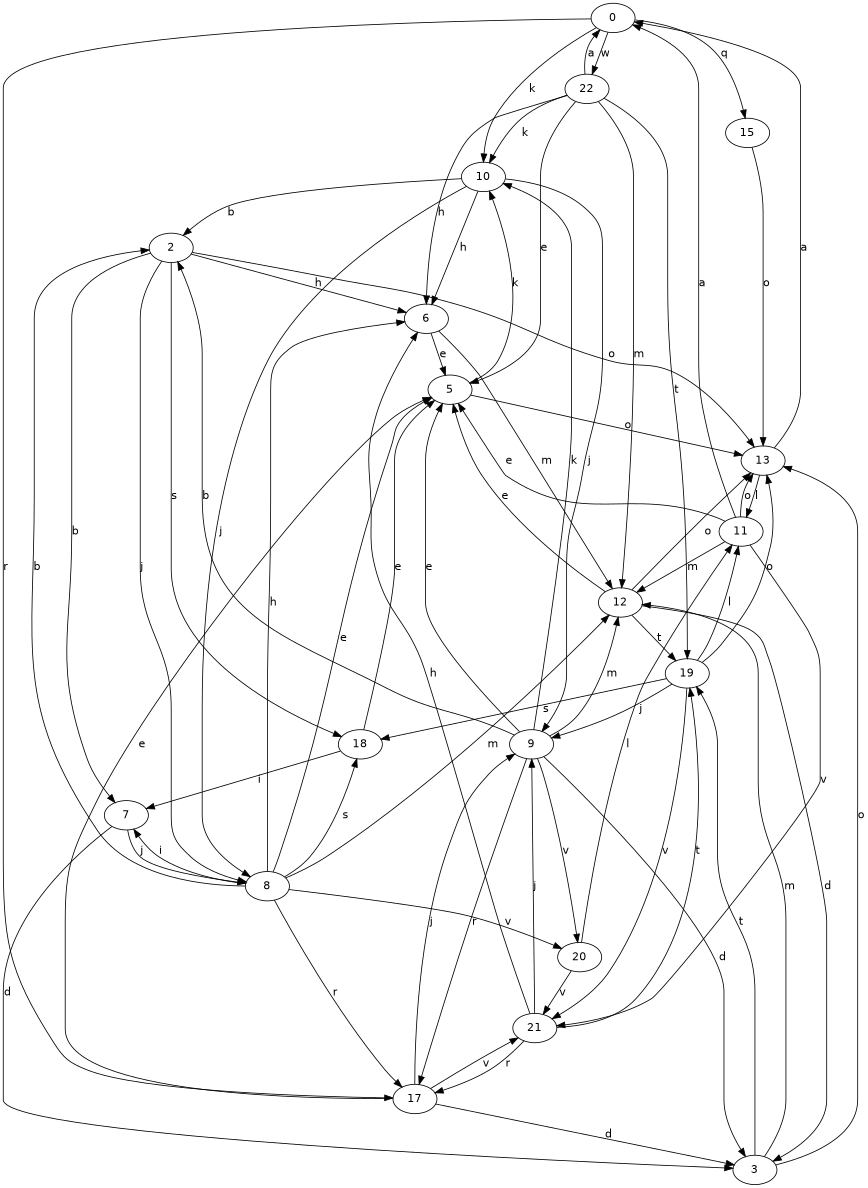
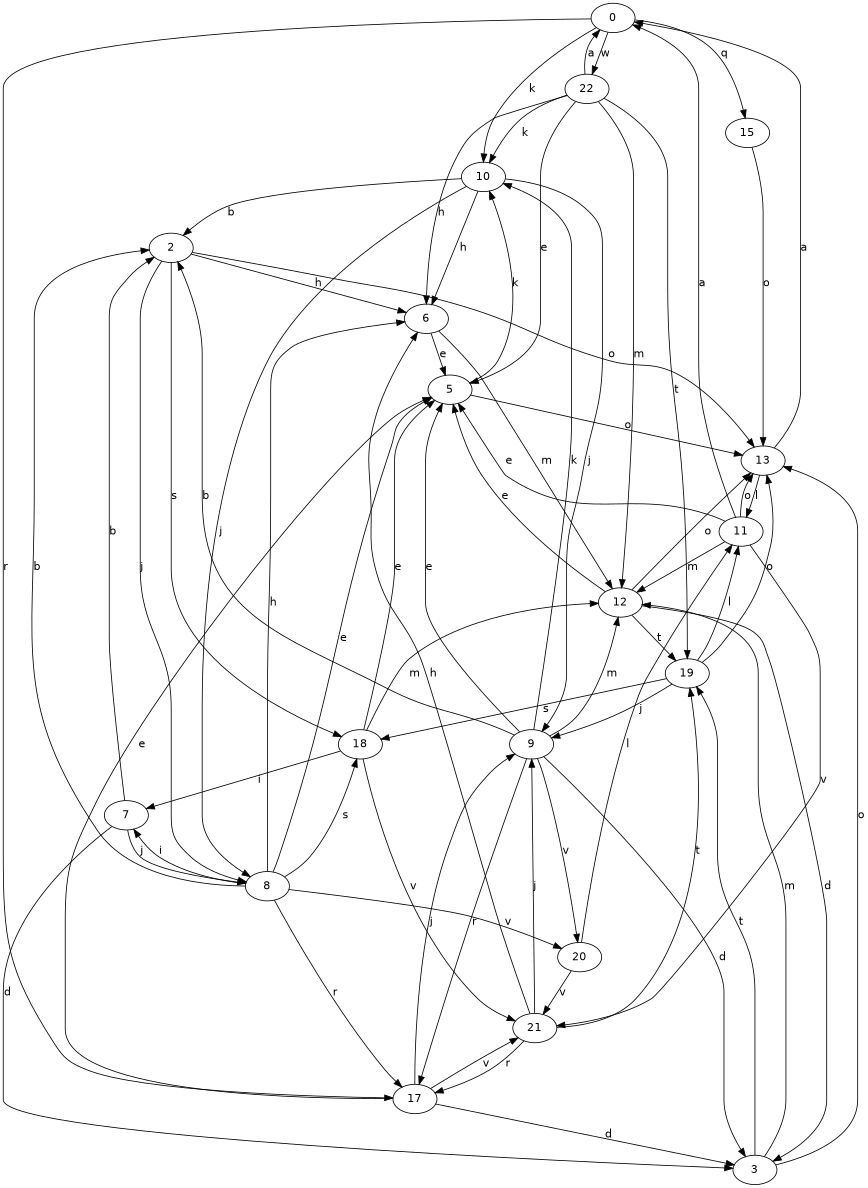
  strict digraph {
    fontname="DejaVu Sans"
    node [fontname="DejaVu Sans"]
    edge [fontname="DejaVu Sans"]
    0
    10
    15
    17
    22
    2
    6
    8
    9
    13
    3
    5
    21
    12
    19
    18
    7
    20
    11
    0 -> 10 [label=k]
    0 -> 15 [label=q]
    0 -> 17 [label=r]
    0 -> 22 [label=w]
    10 -> 2 [label=b]
    10 -> 6 [label=h]
    10 -> 8 [label=j]
    10 -> 9 [label=j]
    15 -> 13 [label=o]
    17 -> 9 [label=j]
    17 -> 3 [label=d]
    17 -> 5 [label=e]
    17 -> 21 [label=v]
    22 -> 0 [label=a]
    22 -> 10 [label=k]
    22 -> 6 [label=h]
    22 -> 5 [label=e]
    22 -> 12 [label=m]
    22 -> 19 [label=t]
    2 -> 6 [label=h]
    2 -> 8 [label=j]
    2 -> 13 [label=o]
    2 -> 18 [label=s]
    6 -> 5 [label=e]
    6 -> 12 [label=m]
    8 -> 17 [label=r]
    8 -> 2 [label=b]
    8 -> 6 [label=h]
    8 -> 5 [label=e]
    8 -> 18 [label=s]
    8 -> 7 [label=i]
    8 -> 20 [label=v]
    9 -> 10 [label=k]
    9 -> 17 [label=r]
    9 -> 2 [label=b]
    9 -> 3 [label=d]
    9 -> 5 [label=e]
    9 -> 12 [label=m]
    9 -> 20 [label=v]
    13 -> 0 [label=a]
    13 -> 11 [label=l]
    3 -> 13 [label=o]
    3 -> 12 [label=m]
    3 -> 19 [label=t]
    5 -> 10 [label=k]
    5 -> 13 [label=o]
    21 -> 17 [label=r]
    21 -> 6 [label=h]
    21 -> 9 [label=j]
    21 -> 19 [label=t]
    12 -> 13 [label=o]
    12 -> 3 [label=d]
    12 -> 5 [label=e]
    12 -> 19 [label=t]
    19 -> 9 [label=j]
    19 -> 13 [label=o]
-   19 -> 21 [label=v]
+   18 -> 21 [label=v]
    19 -> 18 [label=s]
    19 -> 11 [label=l]
    18 -> 5 [label=e]
-   8 -> 12 [label=m]
+   18 -> 12 [label=m]
    18 -> 7 [label=i]
-   2 -> 7 [label=b]
+   7 -> 2 [label=b]
    7 -> 8 [label=j]
    7 -> 3 [label=d]
    20 -> 21 [label=v]
    20 -> 11 [label=l]
    11 -> 0 [label=a]
    11 -> 13 [label=o]
    11 -> 5 [label=e]
    11 -> 21 [label=v]
    11 -> 12 [label=m]
  }
